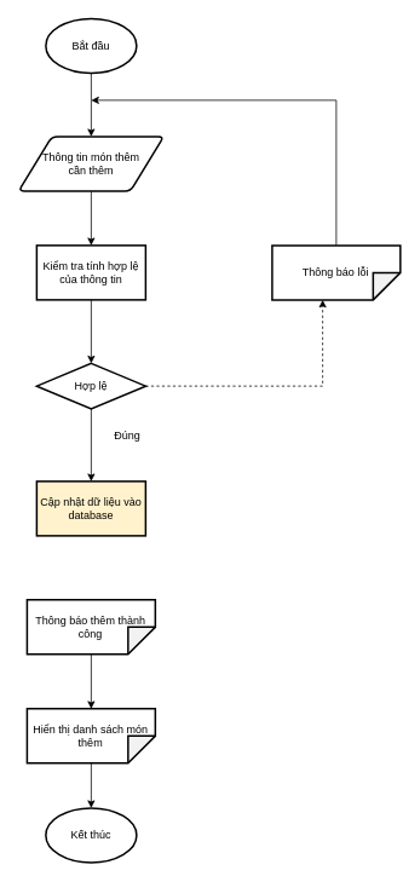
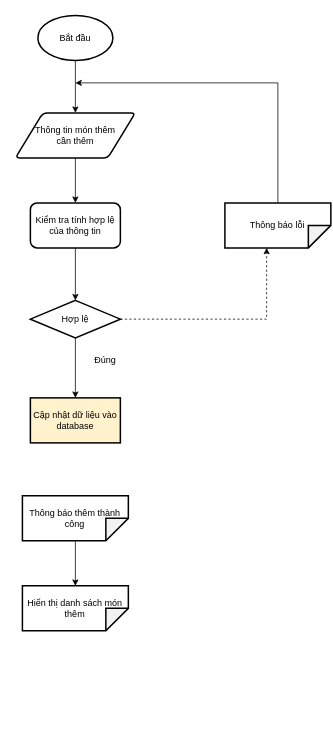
  <mxCell id="0" />
  <mxCell id="1" parent="0" />
  <mxCell id="2" style="edgeStyle=orthogonalEdgeStyle;rounded=0;orthogonalLoop=1;jettySize=auto;html=1;entryX=0.5;entryY=0;entryDx=0;entryDy=0;" parent="1" source="3" target="6" edge="1"><mxGeometry relative="1" as="geometry" /></mxCell>
  <mxCell id="3" value="Bắt đầu" style="strokeWidth=2;html=1;shape=mxgraph.flowchart.start_1;whiteSpace=wrap;" parent="1" vertex="1"><mxGeometry x="50" y="20" width="100" height="60" as="geometry" /></mxCell>
- <mxCell id="4" value="Kết thúc" style="strokeWidth=2;html=1;shape=mxgraph.flowchart.start_1;whiteSpace=wrap;" parent="1" vertex="1"><mxGeometry x="50" y="890" width="100" height="60" as="geometry" /></mxCell>
  <mxCell id="5" style="edgeStyle=orthogonalEdgeStyle;rounded=0;orthogonalLoop=1;jettySize=auto;html=1;entryX=0.5;entryY=0;entryDx=0;entryDy=0;" parent="1" source="6" target="8" edge="1"><mxGeometry relative="1" as="geometry" /></mxCell>
  <mxCell id="6" value="Thông tin món thêm&lt;br&gt;cần thêm" style="shape=parallelogram;html=1;strokeWidth=2;perimeter=parallelogramPerimeter;whiteSpace=wrap;rounded=1;arcSize=12;size=0.23;" parent="1" vertex="1"><mxGeometry x="20" y="150" width="160" height="60" as="geometry" /></mxCell>
  <mxCell id="7" style="edgeStyle=orthogonalEdgeStyle;rounded=0;orthogonalLoop=1;jettySize=auto;html=1;entryX=0.5;entryY=0;entryDx=0;entryDy=0;" parent="1" source="8" target="11" edge="1"><mxGeometry relative="1" as="geometry" /></mxCell>
- <mxCell id="8" value="Kiểm tra tính hợp lệ của thông tin" style="rounded=0;whiteSpace=wrap;html=1;strokeWidth=2;" parent="1" vertex="1"><mxGeometry x="40" y="270" width="120" height="60" as="geometry" /></mxCell>
+ <mxCell id="8" value="Kiểm tra tính hợp lệ của thông tin" style="whiteSpace=wrap;html=1;strokeWidth=2;rounded=1;" parent="1" vertex="1"><mxGeometry x="40" y="270" width="120" height="60" as="geometry" /></mxCell>
  <mxCell id="9" style="edgeStyle=orthogonalEdgeStyle;rounded=0;orthogonalLoop=1;jettySize=auto;html=1;entryX=0;entryY=0;entryDx=60;entryDy=85.625;entryPerimeter=0;dashed=1;" parent="1" source="11" target="13" edge="1"><mxGeometry relative="1" as="geometry" /></mxCell>
  <mxCell id="10" style="edgeStyle=orthogonalEdgeStyle;rounded=0;orthogonalLoop=1;jettySize=auto;html=1;entryX=0.5;entryY=0;entryDx=0;entryDy=0;" parent="1" source="11" target="17" edge="1"><mxGeometry relative="1" as="geometry" /></mxCell>
  <mxCell id="11" value="Hợp lệ" style="rhombus;whiteSpace=wrap;html=1;strokeWidth=2;" parent="1" vertex="1"><mxGeometry x="40" y="400" width="120" height="50" as="geometry" /></mxCell>
  <mxCell id="12" style="edgeStyle=orthogonalEdgeStyle;rounded=0;orthogonalLoop=1;jettySize=auto;html=1;" parent="1" source="13" edge="1"><mxGeometry relative="1" as="geometry"><mxPoint x="100" y="110" as="targetPoint" /><Array as="points"><mxPoint x="370" y="110" /></Array></mxGeometry></mxCell>
  <mxCell id="13" value="Thông báo lỗi" style="shape=note;whiteSpace=wrap;html=1;backgroundOutline=1;darkOpacity=0.05;strokeWidth=2;rotation=90;spacing=2;labelBorderColor=none;fontColor=default;verticalAlign=middle;horizontal=0;" parent="1" vertex="1"><mxGeometry x="340" y="229.37" width="60" height="141.25" as="geometry" /></mxCell>
  <mxCell id="14" value="Đúng" style="text;html=1;strokeColor=none;fillColor=none;align=center;verticalAlign=middle;whiteSpace=wrap;rounded=0;" parent="1" vertex="1"><mxGeometry x="110" y="465" width="60" height="30" as="geometry" /></mxCell>
- <mxCell id="15" style="edgeStyle=orthogonalEdgeStyle;rounded=0;orthogonalLoop=1;jettySize=auto;html=1;startArrow=none;" parent="1" source="18" target="4" edge="1"><mxGeometry relative="1" as="geometry" /></mxCell>
  <mxCell id="16" value="Thông báo thêm thành công" style="shape=note;whiteSpace=wrap;html=1;backgroundOutline=1;darkOpacity=0.05;strokeWidth=2;rotation=90;spacing=2;labelBorderColor=none;fontColor=default;verticalAlign=middle;horizontal=0;" parent="1" vertex="1"><mxGeometry x="70" y="620" width="60" height="141.25" as="geometry" /></mxCell>
  <mxCell id="17" value="Cập nhật dữ liệu vào database" style="rounded=0;whiteSpace=wrap;html=1;strokeWidth=2;fillColor=#fff2cc;" parent="1" vertex="1"><mxGeometry x="40" y="530" width="120" height="60" as="geometry" /></mxCell>
  <mxCell id="18" value="Hiển thị danh sách món thêm" style="shape=note;whiteSpace=wrap;html=1;backgroundOutline=1;darkOpacity=0.05;strokeWidth=2;rotation=90;spacing=2;labelBorderColor=none;fontColor=default;verticalAlign=middle;horizontal=0;" vertex="1" parent="1"><mxGeometry x="70" y="740" width="60" height="141.25" as="geometry" /></mxCell>
  <mxCell id="19" value="" style="edgeStyle=orthogonalEdgeStyle;rounded=0;orthogonalLoop=1;jettySize=auto;html=1;endArrow=classic;endFill=1;" edge="1" parent="1" source="16" target="18"><mxGeometry relative="1" as="geometry"><mxPoint x="100" y="720.625" as="sourcePoint" /><mxPoint x="100" y="890" as="targetPoint" /></mxGeometry></mxCell>
